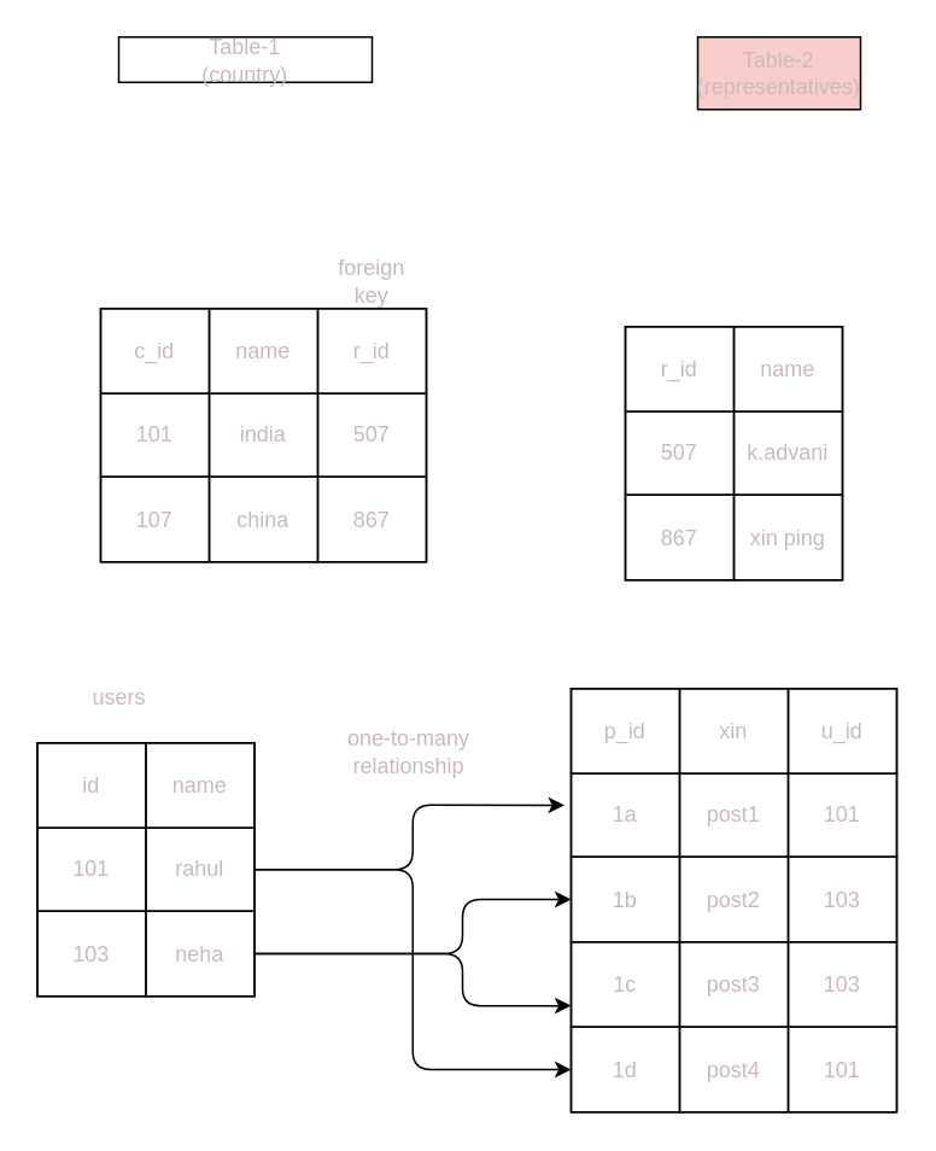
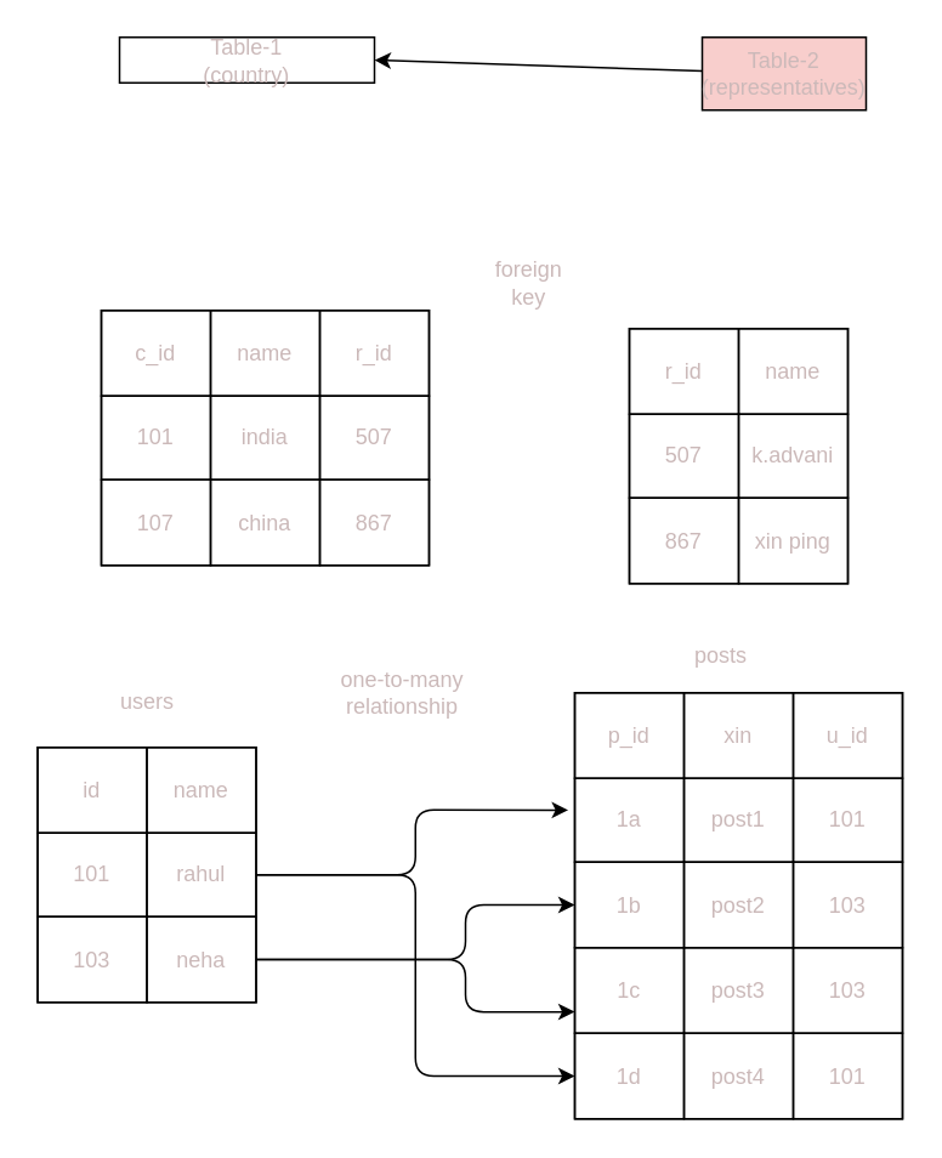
  <mxCell id="0" />
  <mxCell id="1" parent="0" />
  <mxCell id="2" value="" style="childLayout=tableLayout;recursiveResize=0;shadow=0;fillColor=none;fontColor=#cbb9b9;" vertex="1" parent="1"><mxGeometry x="55" y="170" width="180" height="140" as="geometry" /></mxCell>
  <mxCell id="3" value="" style="shape=tableRow;horizontal=0;startSize=0;swimlaneHead=0;swimlaneBody=0;top=0;left=0;bottom=0;right=0;dropTarget=0;collapsible=0;recursiveResize=0;expand=0;fontStyle=0;fillColor=none;strokeColor=inherit;fontColor=#cbb9b9;" vertex="1" parent="2"><mxGeometry width="180" height="47" as="geometry" /></mxCell>
  <mxCell id="4" value="c_id" style="connectable=0;recursiveResize=0;strokeColor=inherit;fillColor=none;align=center;whiteSpace=wrap;html=1;fontColor=#cbb9b9;" vertex="1" parent="3"><mxGeometry width="60" height="47" as="geometry"><mxRectangle width="60" height="47" as="alternateBounds" /></mxGeometry></mxCell>
  <mxCell id="5" value="name" style="connectable=0;recursiveResize=0;strokeColor=inherit;fillColor=none;align=center;whiteSpace=wrap;html=1;fontColor=#cbb9b9;" vertex="1" parent="3"><mxGeometry x="60" width="60" height="47" as="geometry"><mxRectangle width="60" height="47" as="alternateBounds" /></mxGeometry></mxCell>
  <mxCell id="6" value="r_id" style="connectable=0;recursiveResize=0;strokeColor=inherit;fillColor=none;align=center;whiteSpace=wrap;html=1;fontColor=#cbb9b9;" vertex="1" parent="3"><mxGeometry x="120" width="60" height="47" as="geometry"><mxRectangle width="60" height="47" as="alternateBounds" /></mxGeometry></mxCell>
  <mxCell id="7" style="shape=tableRow;horizontal=0;startSize=0;swimlaneHead=0;swimlaneBody=0;top=0;left=0;bottom=0;right=0;dropTarget=0;collapsible=0;recursiveResize=0;expand=0;fontStyle=0;fillColor=none;strokeColor=inherit;fontColor=#cbb9b9;" vertex="1" parent="2"><mxGeometry y="47" width="180" height="46" as="geometry" /></mxCell>
  <mxCell id="8" value="101" style="connectable=0;recursiveResize=0;strokeColor=inherit;fillColor=none;align=center;whiteSpace=wrap;html=1;fontColor=#cbb9b9;" vertex="1" parent="7"><mxGeometry width="60" height="46" as="geometry"><mxRectangle width="60" height="46" as="alternateBounds" /></mxGeometry></mxCell>
  <mxCell id="9" value="india" style="connectable=0;recursiveResize=0;strokeColor=inherit;fillColor=none;align=center;whiteSpace=wrap;html=1;fontColor=#cbb9b9;" vertex="1" parent="7"><mxGeometry x="60" width="60" height="46" as="geometry"><mxRectangle width="60" height="46" as="alternateBounds" /></mxGeometry></mxCell>
  <mxCell id="10" value="507" style="connectable=0;recursiveResize=0;strokeColor=inherit;fillColor=none;align=center;whiteSpace=wrap;html=1;fontColor=#cbb9b9;" vertex="1" parent="7"><mxGeometry x="120" width="60" height="46" as="geometry"><mxRectangle width="60" height="46" as="alternateBounds" /></mxGeometry></mxCell>
  <mxCell id="11" style="shape=tableRow;horizontal=0;startSize=0;swimlaneHead=0;swimlaneBody=0;top=0;left=0;bottom=0;right=0;dropTarget=0;collapsible=0;recursiveResize=0;expand=0;fontStyle=0;fillColor=none;strokeColor=inherit;fontColor=#cbb9b9;" vertex="1" parent="2"><mxGeometry y="93" width="180" height="47" as="geometry" /></mxCell>
  <mxCell id="12" value="107" style="connectable=0;recursiveResize=0;strokeColor=inherit;fillColor=none;align=center;whiteSpace=wrap;html=1;fontColor=#cbb9b9;" vertex="1" parent="11"><mxGeometry width="60" height="47" as="geometry"><mxRectangle width="60" height="47" as="alternateBounds" /></mxGeometry></mxCell>
  <mxCell id="13" value="china" style="connectable=0;recursiveResize=0;strokeColor=inherit;fillColor=none;align=center;whiteSpace=wrap;html=1;fontColor=#cbb9b9;" vertex="1" parent="11"><mxGeometry x="60" width="60" height="47" as="geometry"><mxRectangle width="60" height="47" as="alternateBounds" /></mxGeometry></mxCell>
  <mxCell id="14" value="867" style="connectable=0;recursiveResize=0;strokeColor=inherit;fillColor=none;align=center;whiteSpace=wrap;html=1;fontColor=#cbb9b9;" vertex="1" parent="11"><mxGeometry x="120" width="60" height="47" as="geometry"><mxRectangle width="60" height="47" as="alternateBounds" /></mxGeometry></mxCell>
  <mxCell id="15" value="" style="childLayout=tableLayout;recursiveResize=0;shadow=0;fillColor=none;fontColor=#cbb9b9;" vertex="1" parent="1"><mxGeometry x="345" y="180" width="120" height="140" as="geometry" /></mxCell>
  <mxCell id="16" value="" style="shape=tableRow;horizontal=0;startSize=0;swimlaneHead=0;swimlaneBody=0;top=0;left=0;bottom=0;right=0;dropTarget=0;collapsible=0;recursiveResize=0;expand=0;fontStyle=0;fillColor=none;strokeColor=inherit;fontColor=#cbb9b9;" vertex="1" parent="15"><mxGeometry width="120" height="47" as="geometry" /></mxCell>
  <mxCell id="17" value="r_id" style="connectable=0;recursiveResize=0;strokeColor=inherit;fillColor=none;align=center;whiteSpace=wrap;html=1;fontColor=#cbb9b9;" vertex="1" parent="16"><mxGeometry width="60" height="47" as="geometry"><mxRectangle width="60" height="47" as="alternateBounds" /></mxGeometry></mxCell>
  <mxCell id="18" value="name" style="connectable=0;recursiveResize=0;strokeColor=inherit;fillColor=none;align=center;whiteSpace=wrap;html=1;fontColor=#cbb9b9;" vertex="1" parent="16"><mxGeometry x="60" width="60" height="47" as="geometry"><mxRectangle width="60" height="47" as="alternateBounds" /></mxGeometry></mxCell>
  <mxCell id="19" style="shape=tableRow;horizontal=0;startSize=0;swimlaneHead=0;swimlaneBody=0;top=0;left=0;bottom=0;right=0;dropTarget=0;collapsible=0;recursiveResize=0;expand=0;fontStyle=0;fillColor=none;strokeColor=inherit;fontColor=#cbb9b9;" vertex="1" parent="15"><mxGeometry y="47" width="120" height="46" as="geometry" /></mxCell>
  <mxCell id="20" value="507" style="connectable=0;recursiveResize=0;strokeColor=inherit;fillColor=none;align=center;whiteSpace=wrap;html=1;fontColor=#cbb9b9;" vertex="1" parent="19"><mxGeometry width="60" height="46" as="geometry"><mxRectangle width="60" height="46" as="alternateBounds" /></mxGeometry></mxCell>
  <mxCell id="21" value="k.advani" style="connectable=0;recursiveResize=0;strokeColor=inherit;fillColor=none;align=center;whiteSpace=wrap;html=1;fontColor=#cbb9b9;" vertex="1" parent="19"><mxGeometry x="60" width="60" height="46" as="geometry"><mxRectangle width="60" height="46" as="alternateBounds" /></mxGeometry></mxCell>
  <mxCell id="22" style="shape=tableRow;horizontal=0;startSize=0;swimlaneHead=0;swimlaneBody=0;top=0;left=0;bottom=0;right=0;dropTarget=0;collapsible=0;recursiveResize=0;expand=0;fontStyle=0;fillColor=none;strokeColor=inherit;fontColor=#cbb9b9;" vertex="1" parent="15"><mxGeometry y="93" width="120" height="47" as="geometry" /></mxCell>
  <mxCell id="23" value="867" style="connectable=0;recursiveResize=0;strokeColor=inherit;fillColor=none;align=center;whiteSpace=wrap;html=1;fontColor=#cbb9b9;" vertex="1" parent="22"><mxGeometry width="60" height="47" as="geometry"><mxRectangle width="60" height="47" as="alternateBounds" /></mxGeometry></mxCell>
  <mxCell id="24" value="xin ping" style="connectable=0;recursiveResize=0;strokeColor=inherit;fillColor=none;align=center;whiteSpace=wrap;html=1;fontColor=#cbb9b9;" vertex="1" parent="22"><mxGeometry x="60" width="60" height="47" as="geometry"><mxRectangle width="60" height="47" as="alternateBounds" /></mxGeometry></mxCell>
  <mxCell id="25" style="edgeStyle=none;html=1;entryX=0;entryY=0.5;entryDx=0;entryDy=0;fontColor=#cbb9b9;" edge="1" parent="15" source="15" target="19"><mxGeometry relative="1" as="geometry" /></mxCell>
- <mxCell id="26" value="foreign key" style="text;html=1;strokeColor=none;fillColor=none;align=center;verticalAlign=middle;whiteSpace=wrap;rounded=0;fontColor=#cbb9b9;" vertex="1" parent="1"><mxGeometry x="175" y="140" width="60" height="30" as="geometry" /></mxCell>
+ <mxCell id="26" value="foreign key" style="text;html=1;strokeColor=none;fillColor=none;align=center;verticalAlign=middle;whiteSpace=wrap;rounded=0;fontColor=#cbb9b9;" vertex="1" parent="1"><mxGeometry x="260" y="140" width="60" height="30" as="geometry" /></mxCell>
  <mxCell id="27" value="Table-1&lt;br&gt;(country)" style="rounded=0;whiteSpace=wrap;html=1;fontColor=#cbb9b9;" vertex="1" parent="1"><mxGeometry x="65" y="20" width="140" height="25" as="geometry" /></mxCell>
+ <mxCell id="28" style="edgeStyle=none;html=1;entryX=1;entryY=0.5;entryDx=0;entryDy=0;fontColor=#cbb9b9;" edge="1" parent="1" source="29" target="27"><mxGeometry relative="1" as="geometry" /></mxCell>
  <mxCell id="29" value="Table-2&lt;br&gt;(representatives)" style="rounded=0;whiteSpace=wrap;html=1;fontColor=#cbb9b9;fillColor=#f8cecc;" vertex="1" parent="1"><mxGeometry x="385" y="20" width="90" height="40" as="geometry" /></mxCell>
- <mxCell id="30" value="one-to-many&lt;br&gt;relationship" style="text;html=1;align=center;verticalAlign=middle;resizable=0;points=[];autosize=1;strokeColor=none;fillColor=none;fontColor=#cbb9b9;" vertex="1" parent="1"><mxGeometry x="180" y="395" width="90" height="40" as="geometry" /></mxCell>
+ <mxCell id="30" value="one-to-many&lt;br&gt;relationship" style="text;html=1;align=center;verticalAlign=middle;resizable=0;points=[];autosize=1;strokeColor=none;fillColor=none;fontColor=#cbb9b9;" vertex="1" parent="1"><mxGeometry x="175" y="360" width="90" height="40" as="geometry" /></mxCell>
  <mxCell id="31" style="edgeStyle=orthogonalEdgeStyle;html=1;entryX=-0.02;entryY=0.379;entryDx=0;entryDy=0;entryPerimeter=0;fontColor=#cbb9b9;" edge="1" parent="1" source="32" target="47"><mxGeometry relative="1" as="geometry" /></mxCell>
  <mxCell id="32" value="" style="childLayout=tableLayout;recursiveResize=0;shadow=0;fillColor=none;fontColor=#cbb9b9;" vertex="1" parent="1"><mxGeometry x="20" y="410" width="120" height="140" as="geometry" /></mxCell>
  <mxCell id="33" value="" style="shape=tableRow;horizontal=0;startSize=0;swimlaneHead=0;swimlaneBody=0;top=0;left=0;bottom=0;right=0;dropTarget=0;collapsible=0;recursiveResize=0;expand=0;fontStyle=0;fillColor=none;strokeColor=inherit;fontColor=#cbb9b9;" vertex="1" parent="32"><mxGeometry width="120" height="47" as="geometry" /></mxCell>
  <mxCell id="34" value="id" style="connectable=0;recursiveResize=0;strokeColor=inherit;fillColor=none;align=center;whiteSpace=wrap;html=1;fontColor=#cbb9b9;" vertex="1" parent="33"><mxGeometry width="60" height="47" as="geometry"><mxRectangle width="60" height="47" as="alternateBounds" /></mxGeometry></mxCell>
  <mxCell id="35" value="name" style="connectable=0;recursiveResize=0;strokeColor=inherit;fillColor=none;align=center;whiteSpace=wrap;html=1;fontColor=#cbb9b9;" vertex="1" parent="33"><mxGeometry x="60" width="60" height="47" as="geometry"><mxRectangle width="60" height="47" as="alternateBounds" /></mxGeometry></mxCell>
  <mxCell id="36" style="shape=tableRow;horizontal=0;startSize=0;swimlaneHead=0;swimlaneBody=0;top=0;left=0;bottom=0;right=0;dropTarget=0;collapsible=0;recursiveResize=0;expand=0;fontStyle=0;fillColor=none;strokeColor=inherit;fontColor=#cbb9b9;" vertex="1" parent="32"><mxGeometry y="47" width="120" height="46" as="geometry" /></mxCell>
  <mxCell id="37" value="101" style="connectable=0;recursiveResize=0;strokeColor=inherit;fillColor=none;align=center;whiteSpace=wrap;html=1;fontColor=#cbb9b9;" vertex="1" parent="36"><mxGeometry width="60" height="46" as="geometry"><mxRectangle width="60" height="46" as="alternateBounds" /></mxGeometry></mxCell>
  <mxCell id="38" value="rahul" style="connectable=0;recursiveResize=0;strokeColor=inherit;fillColor=none;align=center;whiteSpace=wrap;html=1;fontColor=#cbb9b9;" vertex="1" parent="36"><mxGeometry x="60" width="60" height="46" as="geometry"><mxRectangle width="60" height="46" as="alternateBounds" /></mxGeometry></mxCell>
  <mxCell id="39" style="shape=tableRow;horizontal=0;startSize=0;swimlaneHead=0;swimlaneBody=0;top=0;left=0;bottom=0;right=0;dropTarget=0;collapsible=0;recursiveResize=0;expand=0;fontStyle=0;fillColor=none;strokeColor=inherit;fontColor=#cbb9b9;" vertex="1" parent="32"><mxGeometry y="93" width="120" height="47" as="geometry" /></mxCell>
  <mxCell id="40" value="103" style="connectable=0;recursiveResize=0;strokeColor=inherit;fillColor=none;align=center;whiteSpace=wrap;html=1;fontColor=#cbb9b9;" vertex="1" parent="39"><mxGeometry width="60" height="47" as="geometry"><mxRectangle width="60" height="47" as="alternateBounds" /></mxGeometry></mxCell>
  <mxCell id="41" value="neha" style="connectable=0;recursiveResize=0;strokeColor=inherit;fillColor=none;align=center;whiteSpace=wrap;html=1;fontColor=#cbb9b9;" vertex="1" parent="39"><mxGeometry x="60" width="60" height="47" as="geometry"><mxRectangle width="60" height="47" as="alternateBounds" /></mxGeometry></mxCell>
  <mxCell id="42" value="" style="childLayout=tableLayout;recursiveResize=0;shadow=0;fillColor=none;fontColor=#cbb9b9;" vertex="1" parent="1"><mxGeometry x="315" y="380" width="180" height="234" as="geometry" /></mxCell>
  <mxCell id="43" value="" style="shape=tableRow;horizontal=0;startSize=0;swimlaneHead=0;swimlaneBody=0;top=0;left=0;bottom=0;right=0;dropTarget=0;collapsible=0;recursiveResize=0;expand=0;fontStyle=0;fillColor=none;strokeColor=inherit;fontColor=#cbb9b9;" vertex="1" parent="42"><mxGeometry width="180" height="47" as="geometry" /></mxCell>
  <mxCell id="44" value="p_id" style="connectable=0;recursiveResize=0;strokeColor=inherit;fillColor=none;align=center;whiteSpace=wrap;html=1;fontColor=#cbb9b9;" vertex="1" parent="43"><mxGeometry width="60" height="47" as="geometry"><mxRectangle width="60" height="47" as="alternateBounds" /></mxGeometry></mxCell>
  <mxCell id="45" value="xin" style="connectable=0;recursiveResize=0;strokeColor=inherit;fillColor=none;align=center;whiteSpace=wrap;html=1;fontColor=#cbb9b9;" vertex="1" parent="43"><mxGeometry x="60" width="60" height="47" as="geometry"><mxRectangle width="60" height="47" as="alternateBounds" /></mxGeometry></mxCell>
  <mxCell id="46" value="u_id" style="connectable=0;recursiveResize=0;strokeColor=inherit;fillColor=none;align=center;whiteSpace=wrap;html=1;fontColor=#cbb9b9;" vertex="1" parent="43"><mxGeometry x="120" width="60" height="47" as="geometry"><mxRectangle width="60" height="47" as="alternateBounds" /></mxGeometry></mxCell>
  <mxCell id="47" style="shape=tableRow;horizontal=0;startSize=0;swimlaneHead=0;swimlaneBody=0;top=0;left=0;bottom=0;right=0;dropTarget=0;collapsible=0;recursiveResize=0;expand=0;fontStyle=0;fillColor=none;strokeColor=inherit;fontColor=#cbb9b9;" vertex="1" parent="42"><mxGeometry y="47" width="180" height="46" as="geometry" /></mxCell>
  <mxCell id="48" value="1a" style="connectable=0;recursiveResize=0;strokeColor=inherit;fillColor=none;align=center;whiteSpace=wrap;html=1;fontColor=#cbb9b9;" vertex="1" parent="47"><mxGeometry width="60" height="46" as="geometry"><mxRectangle width="60" height="46" as="alternateBounds" /></mxGeometry></mxCell>
  <mxCell id="49" value="post1" style="connectable=0;recursiveResize=0;strokeColor=inherit;fillColor=none;align=center;whiteSpace=wrap;html=1;fontColor=#cbb9b9;" vertex="1" parent="47"><mxGeometry x="60" width="60" height="46" as="geometry"><mxRectangle width="60" height="46" as="alternateBounds" /></mxGeometry></mxCell>
  <mxCell id="50" value="101" style="connectable=0;recursiveResize=0;strokeColor=inherit;fillColor=none;align=center;whiteSpace=wrap;html=1;fontColor=#cbb9b9;" vertex="1" parent="47"><mxGeometry x="120" width="60" height="46" as="geometry"><mxRectangle width="60" height="46" as="alternateBounds" /></mxGeometry></mxCell>
  <mxCell id="51" style="shape=tableRow;horizontal=0;startSize=0;swimlaneHead=0;swimlaneBody=0;top=0;left=0;bottom=0;right=0;dropTarget=0;collapsible=0;recursiveResize=0;expand=0;fontStyle=0;fillColor=none;strokeColor=inherit;fontColor=#cbb9b9;" vertex="1" parent="42"><mxGeometry y="93" width="180" height="47" as="geometry" /></mxCell>
  <mxCell id="52" value="1b" style="connectable=0;recursiveResize=0;strokeColor=inherit;fillColor=none;align=center;whiteSpace=wrap;html=1;fontColor=#cbb9b9;" vertex="1" parent="51"><mxGeometry width="60" height="47" as="geometry"><mxRectangle width="60" height="47" as="alternateBounds" /></mxGeometry></mxCell>
  <mxCell id="53" value="post2" style="connectable=0;recursiveResize=0;strokeColor=inherit;fillColor=none;align=center;whiteSpace=wrap;html=1;fontColor=#cbb9b9;" vertex="1" parent="51"><mxGeometry x="60" width="60" height="47" as="geometry"><mxRectangle width="60" height="47" as="alternateBounds" /></mxGeometry></mxCell>
  <mxCell id="54" value="103" style="connectable=0;recursiveResize=0;strokeColor=inherit;fillColor=none;align=center;whiteSpace=wrap;html=1;fontColor=#cbb9b9;" vertex="1" parent="51"><mxGeometry x="120" width="60" height="47" as="geometry"><mxRectangle width="60" height="47" as="alternateBounds" /></mxGeometry></mxCell>
  <mxCell id="55" style="shape=tableRow;horizontal=0;startSize=0;swimlaneHead=0;swimlaneBody=0;top=0;left=0;bottom=0;right=0;dropTarget=0;collapsible=0;recursiveResize=0;expand=0;fontStyle=0;fillColor=none;strokeColor=inherit;fontColor=#cbb9b9;" vertex="1" parent="42"><mxGeometry y="140" width="180" height="47" as="geometry" /></mxCell>
  <mxCell id="56" value="1c" style="connectable=0;recursiveResize=0;strokeColor=inherit;fillColor=none;align=center;whiteSpace=wrap;html=1;fontColor=#cbb9b9;" vertex="1" parent="55"><mxGeometry width="60" height="47" as="geometry"><mxRectangle width="60" height="47" as="alternateBounds" /></mxGeometry></mxCell>
  <mxCell id="57" value="post3" style="connectable=0;recursiveResize=0;strokeColor=inherit;fillColor=none;align=center;whiteSpace=wrap;html=1;fontColor=#cbb9b9;" vertex="1" parent="55"><mxGeometry x="60" width="60" height="47" as="geometry"><mxRectangle width="60" height="47" as="alternateBounds" /></mxGeometry></mxCell>
  <mxCell id="58" value="103" style="connectable=0;recursiveResize=0;strokeColor=inherit;fillColor=none;align=center;whiteSpace=wrap;html=1;fontColor=#cbb9b9;" vertex="1" parent="55"><mxGeometry x="120" width="60" height="47" as="geometry"><mxRectangle width="60" height="47" as="alternateBounds" /></mxGeometry></mxCell>
  <mxCell id="59" style="shape=tableRow;horizontal=0;startSize=0;swimlaneHead=0;swimlaneBody=0;top=0;left=0;bottom=0;right=0;dropTarget=0;collapsible=0;recursiveResize=0;expand=0;fontStyle=0;fillColor=none;strokeColor=inherit;fontColor=#cbb9b9;" vertex="1" parent="42"><mxGeometry y="187" width="180" height="47" as="geometry" /></mxCell>
  <mxCell id="60" value="1d" style="connectable=0;recursiveResize=0;strokeColor=inherit;fillColor=none;align=center;whiteSpace=wrap;html=1;fontColor=#cbb9b9;" vertex="1" parent="59"><mxGeometry width="60" height="47" as="geometry"><mxRectangle width="60" height="47" as="alternateBounds" /></mxGeometry></mxCell>
  <mxCell id="61" value="post4" style="connectable=0;recursiveResize=0;strokeColor=inherit;fillColor=none;align=center;whiteSpace=wrap;html=1;fontColor=#cbb9b9;" vertex="1" parent="59"><mxGeometry x="60" width="60" height="47" as="geometry"><mxRectangle width="60" height="47" as="alternateBounds" /></mxGeometry></mxCell>
  <mxCell id="62" value="101" style="connectable=0;recursiveResize=0;strokeColor=inherit;fillColor=none;align=center;whiteSpace=wrap;html=1;fontColor=#cbb9b9;" vertex="1" parent="59"><mxGeometry x="120" width="60" height="47" as="geometry"><mxRectangle width="60" height="47" as="alternateBounds" /></mxGeometry></mxCell>
  <mxCell id="63" style="edgeStyle=orthogonalEdgeStyle;html=1;entryX=0;entryY=0.5;entryDx=0;entryDy=0;fontColor=#cbb9b9;" edge="1" parent="1" source="36" target="59"><mxGeometry relative="1" as="geometry" /></mxCell>
  <mxCell id="64" style="edgeStyle=orthogonalEdgeStyle;html=1;entryX=0;entryY=0.5;entryDx=0;entryDy=0;fontColor=#cbb9b9;" edge="1" parent="1" source="39" target="51"><mxGeometry relative="1" as="geometry"><Array as="points"><mxPoint x="255" y="527" /><mxPoint x="255" y="497" /></Array></mxGeometry></mxCell>
  <mxCell id="65" style="edgeStyle=orthogonalEdgeStyle;html=1;entryX=0;entryY=0.75;entryDx=0;entryDy=0;fontColor=#cbb9b9;" edge="1" parent="1" source="39" target="55"><mxGeometry relative="1" as="geometry"><Array as="points"><mxPoint x="255" y="527" /><mxPoint x="255" y="555" /></Array></mxGeometry></mxCell>
- <mxCell id="66" value="users" style="text;html=1;align=center;verticalAlign=middle;resizable=0;points=[];autosize=1;strokeColor=none;fillColor=none;fontColor=#cbb9b9;" vertex="1" parent="1"><mxGeometry x="40" y="370" width="50" height="30" as="geometry" /></mxCell>
+ <mxCell id="66" value="users" style="text;html=1;align=center;verticalAlign=middle;resizable=0;points=[];autosize=1;strokeColor=none;fillColor=none;fontColor=#cbb9b9;" vertex="1" parent="1"><mxGeometry x="55" y="370" width="50" height="30" as="geometry" /></mxCell>
+ <mxCell id="67" value="posts" style="text;html=1;align=center;verticalAlign=middle;resizable=0;points=[];autosize=1;strokeColor=none;fillColor=none;fontColor=#cbb9b9;" vertex="1" parent="1"><mxGeometry x="370" y="345" width="50" height="30" as="geometry" /></mxCell>
